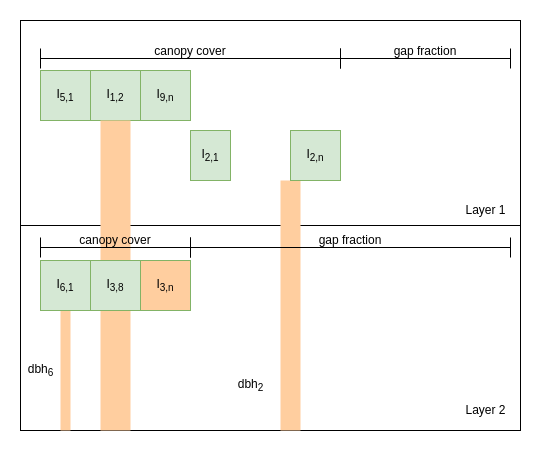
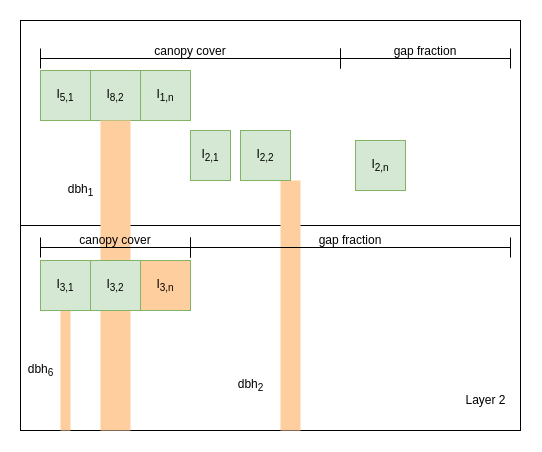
  <mxCell id="0" />
  <mxCell id="1" parent="0" />
  <mxCell id="2" value="" style="rounded=0;whiteSpace=wrap;html=1;" vertex="1" parent="1"><mxGeometry x="20" y="20" width="500" height="410" as="geometry" /></mxCell>
  <mxCell id="3" value="" style="endArrow=none;html=1;rounded=0;exitX=0;exitY=0.5;exitDx=0;exitDy=0;entryX=1;entryY=0.5;entryDx=0;entryDy=0;" edge="1" parent="1" source="2" target="2"><mxGeometry width="50" height="50" relative="1" as="geometry"><mxPoint x="430" y="420" as="sourcePoint" /><mxPoint x="480" y="370" as="targetPoint" /></mxGeometry></mxCell>
  <mxCell id="4" value="I&lt;sub&gt;5,1&lt;/sub&gt;" style="whiteSpace=wrap;html=1;aspect=fixed;fillColor=#d5e8d4;strokeColor=#82b366;" vertex="1" parent="1"><mxGeometry x="40" y="70" width="50" height="50" as="geometry" /></mxCell>
- <mxCell id="5" value="I&lt;sub&gt;1,2&lt;/sub&gt;" style="whiteSpace=wrap;html=1;aspect=fixed;fillColor=#d5e8d4;strokeColor=#82b366;" vertex="1" parent="1"><mxGeometry x="90" y="70" width="50" height="50" as="geometry" /></mxCell>
- <mxCell id="6" value="I&lt;sub&gt;9,n&lt;/sub&gt;" style="whiteSpace=wrap;html=1;aspect=fixed;fillColor=#d5e8d4;strokeColor=#82b366;" vertex="1" parent="1"><mxGeometry x="140" y="70" width="50" height="50" as="geometry" /></mxCell>
+ <mxCell id="5" value="I&lt;sub&gt;8,2&lt;/sub&gt;" style="whiteSpace=wrap;html=1;aspect=fixed;fillColor=#d5e8d4;strokeColor=#82b366;" vertex="1" parent="1"><mxGeometry x="90" y="70" width="50" height="50" as="geometry" /></mxCell>
+ <mxCell id="6" value="I&lt;sub&gt;1,n&lt;/sub&gt;" style="whiteSpace=wrap;html=1;aspect=fixed;fillColor=#d5e8d4;strokeColor=#82b366;" vertex="1" parent="1"><mxGeometry x="140" y="70" width="50" height="50" as="geometry" /></mxCell>
  <mxCell id="7" value="" style="rounded=0;whiteSpace=wrap;html=1;strokeColor=none;fillColor=#FFCE9F;" vertex="1" parent="1"><mxGeometry x="100" y="120" width="30" height="310" as="geometry" /></mxCell>
  <mxCell id="8" value="" style="rounded=0;whiteSpace=wrap;html=1;strokeColor=none;fillColor=#FFCE9F;" vertex="1" parent="1"><mxGeometry x="60" y="310" width="10" height="120" as="geometry" /></mxCell>
  <mxCell id="9" value="" style="rounded=0;whiteSpace=wrap;html=1;strokeColor=none;fillColor=#FFCE9F;" vertex="1" parent="1"><mxGeometry x="280" y="180" width="20" height="250" as="geometry" /></mxCell>
  <mxCell id="10" value="I&lt;sub&gt;2,1&lt;/sub&gt;" style="whiteSpace=wrap;html=1;aspect=fixed;fillColor=#d5e8d4;strokeColor=#82b366;" vertex="1" parent="1"><mxGeometry x="190" y="130" width="40" height="50" as="geometry" /></mxCell>
- <mxCell id="12" value="I&lt;sub&gt;2,n&lt;/sub&gt;" style="whiteSpace=wrap;html=1;aspect=fixed;fillColor=#d5e8d4;strokeColor=#82b366;" vertex="1" parent="1"><mxGeometry x="290" y="130" width="50" height="50" as="geometry" /></mxCell>
- <mxCell id="13" value="I&lt;sub&gt;6,1&lt;/sub&gt;" style="whiteSpace=wrap;html=1;aspect=fixed;fillColor=#d5e8d4;strokeColor=#82b366;" vertex="1" parent="1"><mxGeometry x="40" y="260" width="50" height="50" as="geometry" /></mxCell>
- <mxCell id="14" value="I&lt;sub&gt;3,8&lt;/sub&gt;" style="whiteSpace=wrap;html=1;aspect=fixed;fillColor=#d5e8d4;strokeColor=#82b366;" vertex="1" parent="1"><mxGeometry x="90" y="260" width="50" height="50" as="geometry" /></mxCell>
+ <mxCell id="11" value="I&lt;sub&gt;2,2&lt;/sub&gt;" style="whiteSpace=wrap;html=1;aspect=fixed;fillColor=#d5e8d4;strokeColor=#82b366;" vertex="1" parent="1"><mxGeometry x="240" y="130" width="50" height="50" as="geometry" /></mxCell>
+ <mxCell id="12" value="I&lt;sub&gt;2,n&lt;/sub&gt;" style="whiteSpace=wrap;html=1;aspect=fixed;fillColor=#d5e8d4;strokeColor=#82b366;" vertex="1" parent="1"><mxGeometry x="355" y="140" width="50" height="50" as="geometry" /></mxCell>
+ <mxCell id="13" value="I&lt;sub&gt;3,1&lt;/sub&gt;" style="whiteSpace=wrap;html=1;aspect=fixed;fillColor=#d5e8d4;strokeColor=#82b366;" vertex="1" parent="1"><mxGeometry x="40" y="260" width="50" height="50" as="geometry" /></mxCell>
+ <mxCell id="14" value="I&lt;sub&gt;3,2&lt;/sub&gt;" style="whiteSpace=wrap;html=1;aspect=fixed;fillColor=#d5e8d4;strokeColor=#82b366;" vertex="1" parent="1"><mxGeometry x="90" y="260" width="50" height="50" as="geometry" /></mxCell>
  <mxCell id="15" value="I&lt;sub&gt;3,n&lt;/sub&gt;" style="whiteSpace=wrap;html=1;aspect=fixed;fillColor=#ffce9f;strokeColor=#82b366;" vertex="1" parent="1"><mxGeometry x="140" y="260" width="50" height="50" as="geometry" /></mxCell>
+ <mxCell id="16" value="dbh&lt;sub&gt;1&lt;/sub&gt;" style="text;html=1;align=center;verticalAlign=middle;resizable=0;points=[];autosize=1;strokeColor=none;fillColor=none;" vertex="1" parent="1"><mxGeometry x="60" y="180" width="40" height="20" as="geometry" /></mxCell>
  <mxCell id="17" value="dbh&lt;sub&gt;2&lt;/sub&gt;" style="text;html=1;align=center;verticalAlign=middle;resizable=0;points=[];autosize=1;strokeColor=none;fillColor=none;" vertex="1" parent="1"><mxGeometry x="230" y="375" width="40" height="20" as="geometry" /></mxCell>
  <mxCell id="18" value="dbh&lt;sub&gt;6&lt;/sub&gt;" style="text;html=1;align=center;verticalAlign=middle;resizable=0;points=[];autosize=1;strokeColor=none;fillColor=none;" vertex="1" parent="1"><mxGeometry x="20" y="360" width="40" height="20" as="geometry" /></mxCell>
- <mxCell id="19" value="Layer 1" style="text;html=1;align=center;verticalAlign=middle;resizable=0;points=[];autosize=1;strokeColor=none;fillColor=none;" vertex="1" parent="1"><mxGeometry x="460" y="200" width="50" height="20" as="geometry" /></mxCell>
- <mxCell id="20" value="Layer 2" style="text;html=1;align=center;verticalAlign=middle;resizable=0;points=[];autosize=1;strokeColor=none;fillColor=none;" vertex="1" parent="1"><mxGeometry x="460" y="400" width="50" height="20" as="geometry" /></mxCell>
+ <mxCell id="20" value="Layer 2" style="text;html=1;align=center;verticalAlign=middle;resizable=0;points=[];autosize=1;strokeColor=none;fillColor=none;" vertex="1" parent="1"><mxGeometry x="460" y="390" width="50" height="20" as="geometry" /></mxCell>
  <mxCell id="21" value="&lt;div&gt;gap fraction&lt;/div&gt;&lt;div&gt;&lt;br&gt;&lt;/div&gt;" style="shape=crossbar;whiteSpace=wrap;html=1;rounded=1;fillColor=#FFCE9F;" vertex="1" parent="1"><mxGeometry x="340" y="48" width="170" height="20" as="geometry" /></mxCell>
  <mxCell id="22" value="&lt;div&gt;canopy cover&lt;/div&gt;&lt;div&gt;&lt;br&gt;&lt;/div&gt;" style="shape=crossbar;whiteSpace=wrap;html=1;rounded=1;fillColor=#FFCE9F;" vertex="1" parent="1"><mxGeometry x="40" y="48" width="300" height="20" as="geometry" /></mxCell>
  <mxCell id="23" value="&lt;div&gt;gap fraction&lt;/div&gt;&lt;div&gt;&lt;br&gt;&lt;/div&gt;" style="shape=crossbar;whiteSpace=wrap;html=1;rounded=1;fillColor=#FFCE9F;" vertex="1" parent="1"><mxGeometry x="190" y="237" width="320" height="20" as="geometry" /></mxCell>
  <mxCell id="24" value="&lt;div&gt;canopy cover&lt;/div&gt;&lt;div&gt;&lt;br&gt;&lt;/div&gt;" style="shape=crossbar;whiteSpace=wrap;html=1;rounded=1;fillColor=#FFCE9F;" vertex="1" parent="1"><mxGeometry x="40" y="237" width="150" height="20" as="geometry" /></mxCell>
